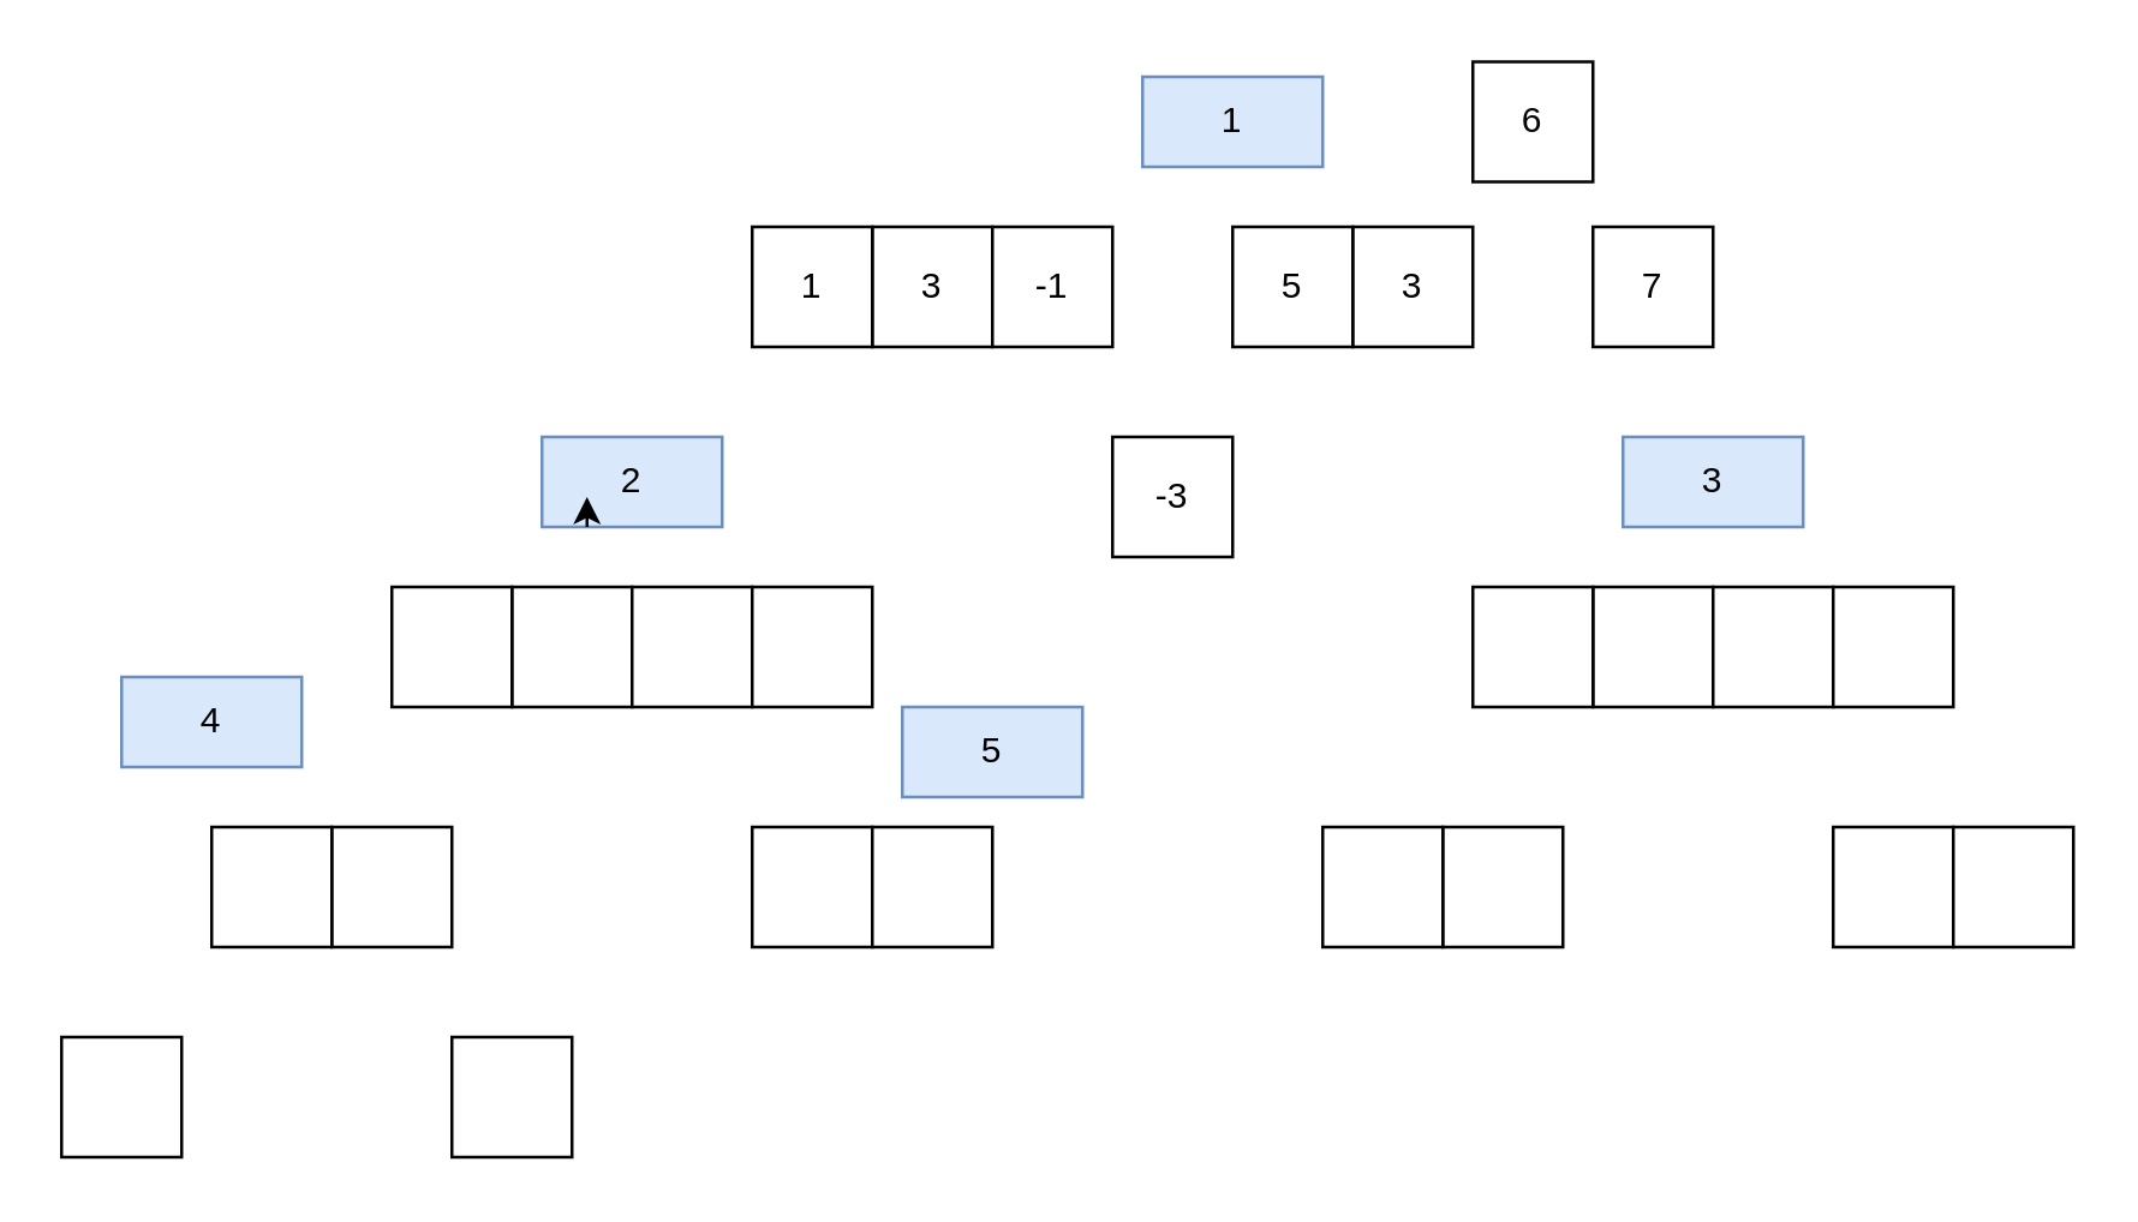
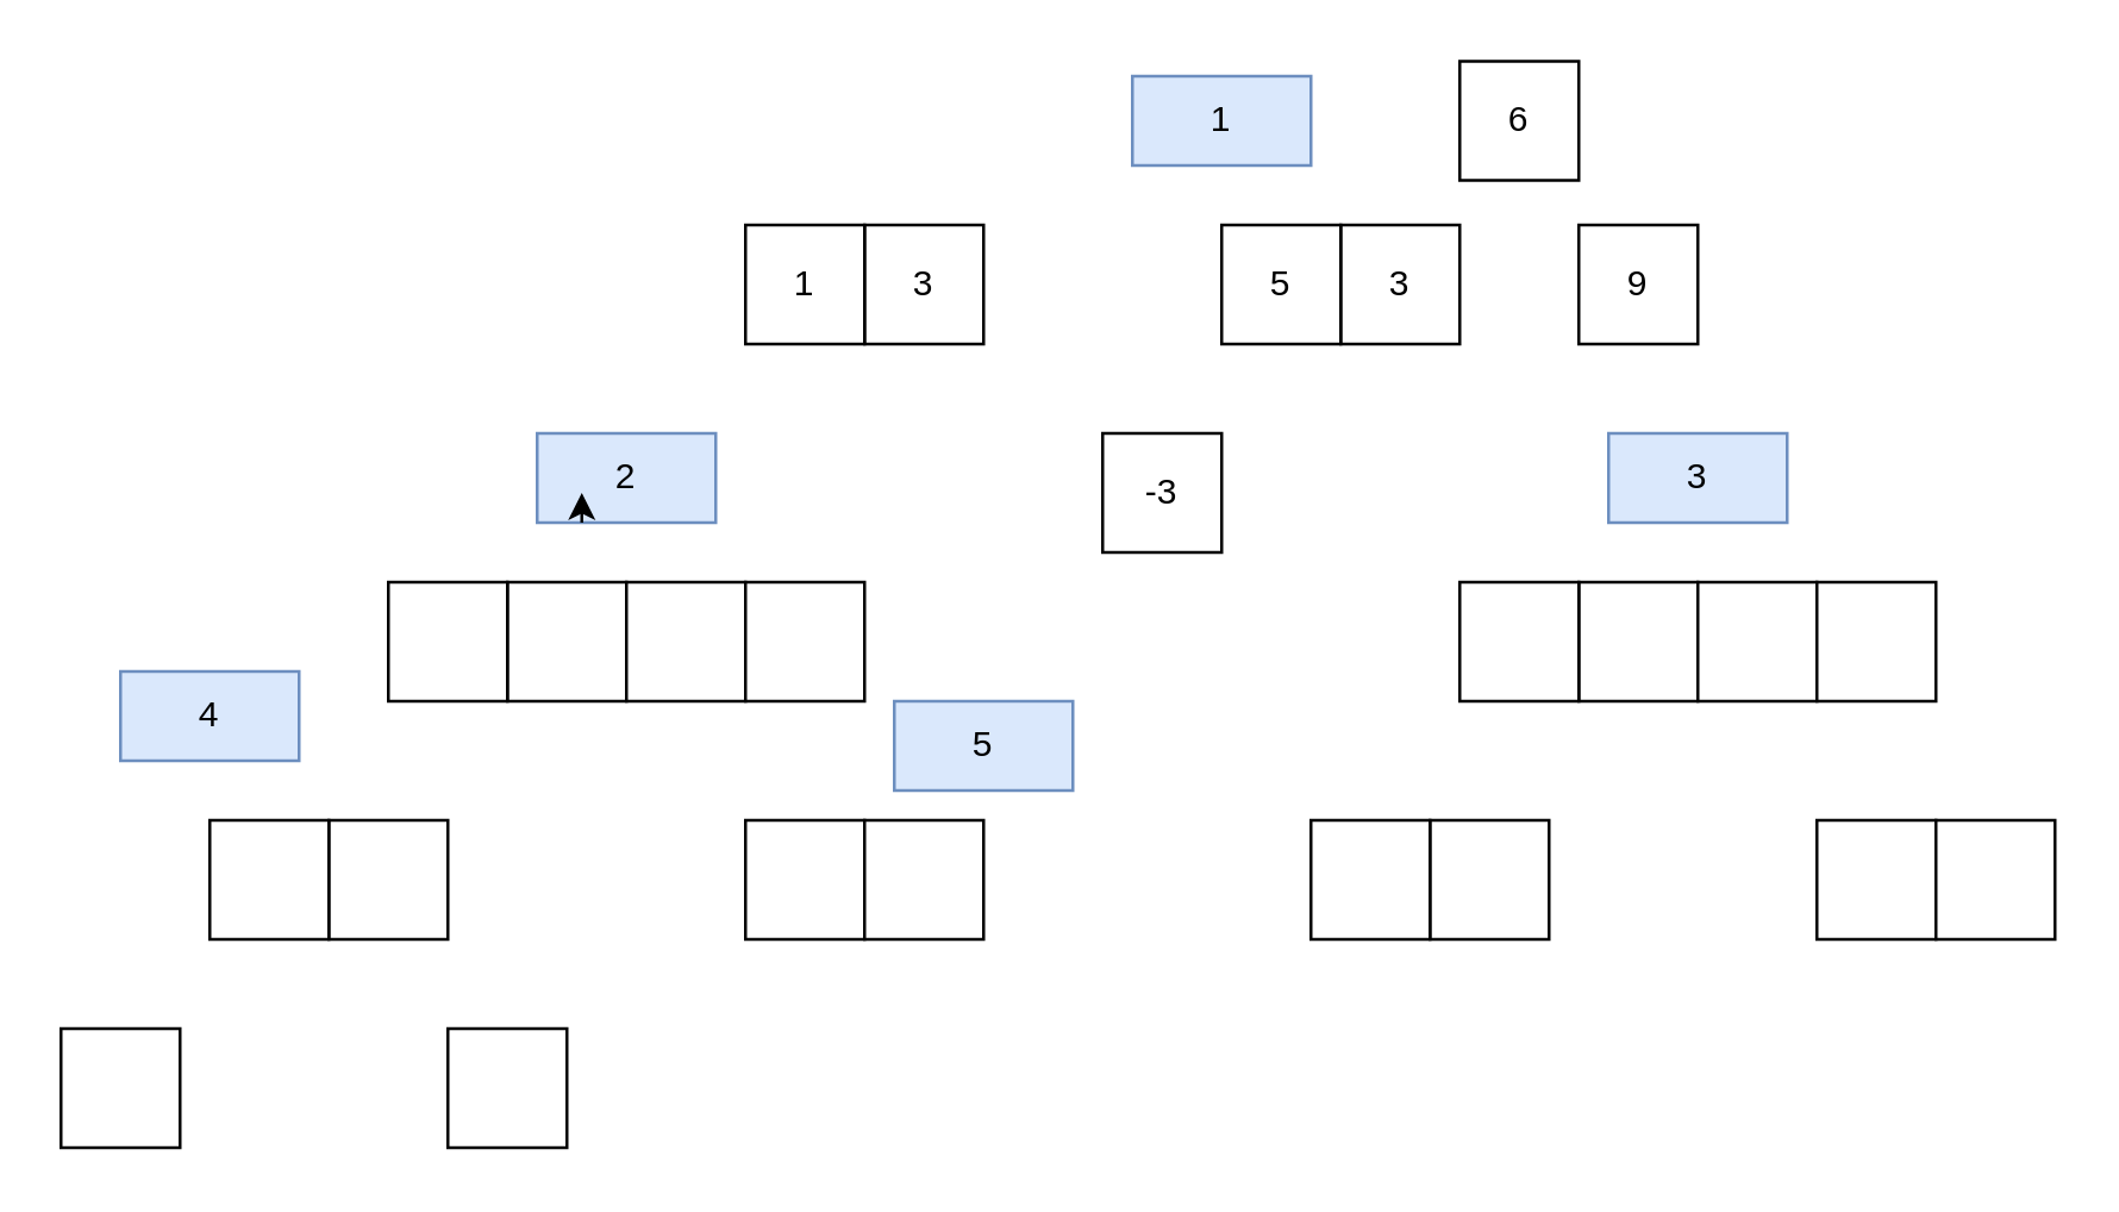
  <mxCell id="0" />
  <mxCell id="1" parent="0" />
  <mxCell id="2" value="3" style="rounded=0;whiteSpace=wrap;html=1;" vertex="1" parent="1"><mxGeometry x="290" y="75" width="40" height="40" as="geometry" /></mxCell>
  <mxCell id="3" value="1" style="rounded=0;whiteSpace=wrap;html=1;" vertex="1" parent="1"><mxGeometry x="250" y="75" width="40" height="40" as="geometry" /></mxCell>
- <mxCell id="4" value="-1" style="rounded=0;whiteSpace=wrap;html=1;" vertex="1" parent="1"><mxGeometry x="330" y="75" width="40" height="40" as="geometry" /></mxCell>
  <mxCell id="5" value="-3" style="rounded=0;whiteSpace=wrap;html=1;" vertex="1" parent="1"><mxGeometry x="370" y="145" width="40" height="40" as="geometry" /></mxCell>
  <mxCell id="6" value="3" style="rounded=0;whiteSpace=wrap;html=1;" vertex="1" parent="1"><mxGeometry x="450" y="75" width="40" height="40" as="geometry" /></mxCell>
  <mxCell id="7" value="5" style="rounded=0;whiteSpace=wrap;html=1;" vertex="1" parent="1"><mxGeometry x="410" y="75" width="40" height="40" as="geometry" /></mxCell>
  <mxCell id="8" value="6" style="rounded=0;whiteSpace=wrap;html=1;" vertex="1" parent="1"><mxGeometry x="490" y="20" width="40" height="40" as="geometry" /></mxCell>
- <mxCell id="9" value="7" style="rounded=0;whiteSpace=wrap;html=1;" vertex="1" parent="1"><mxGeometry x="530" y="75" width="40" height="40" as="geometry" /></mxCell>
+ <mxCell id="9" value="9" style="rounded=0;whiteSpace=wrap;html=1;" vertex="1" parent="1"><mxGeometry x="530" y="75" width="40" height="40" as="geometry" /></mxCell>
  <mxCell id="10" value="1" style="text;html=1;align=center;verticalAlign=middle;whiteSpace=wrap;rounded=0;fillColor=#dae8fc;strokeColor=#6c8ebf;" vertex="1" parent="1"><mxGeometry x="380" y="25" width="60" height="30" as="geometry" /></mxCell>
  <mxCell id="11" value="" style="rounded=0;whiteSpace=wrap;html=1;" vertex="1" parent="1"><mxGeometry x="170" y="195" width="40" height="40" as="geometry" /></mxCell>
  <mxCell id="12" value="" style="rounded=0;whiteSpace=wrap;html=1;" vertex="1" parent="1"><mxGeometry x="130" y="195" width="40" height="40" as="geometry" /></mxCell>
  <mxCell id="13" value="" style="rounded=0;whiteSpace=wrap;html=1;" vertex="1" parent="1"><mxGeometry x="210" y="195" width="40" height="40" as="geometry" /></mxCell>
  <mxCell id="14" value="" style="rounded=0;whiteSpace=wrap;html=1;" vertex="1" parent="1"><mxGeometry x="250" y="195" width="40" height="40" as="geometry" /></mxCell>
  <mxCell id="15" value="" style="rounded=0;whiteSpace=wrap;html=1;" vertex="1" parent="1"><mxGeometry x="530" y="195" width="40" height="40" as="geometry" /></mxCell>
  <mxCell id="16" value="" style="rounded=0;whiteSpace=wrap;html=1;" vertex="1" parent="1"><mxGeometry x="490" y="195" width="40" height="40" as="geometry" /></mxCell>
  <mxCell id="17" value="" style="rounded=0;whiteSpace=wrap;html=1;" vertex="1" parent="1"><mxGeometry x="570" y="195" width="40" height="40" as="geometry" /></mxCell>
  <mxCell id="18" value="" style="rounded=0;whiteSpace=wrap;html=1;" vertex="1" parent="1"><mxGeometry x="610" y="195" width="40" height="40" as="geometry" /></mxCell>
  <mxCell id="19" value="" style="rounded=0;whiteSpace=wrap;html=1;" vertex="1" parent="1"><mxGeometry x="110" y="275" width="40" height="40" as="geometry" /></mxCell>
  <mxCell id="20" value="" style="rounded=0;whiteSpace=wrap;html=1;" vertex="1" parent="1"><mxGeometry x="70" y="275" width="40" height="40" as="geometry" /></mxCell>
  <mxCell id="21" value="" style="rounded=0;whiteSpace=wrap;html=1;" vertex="1" parent="1"><mxGeometry x="250" y="275" width="40" height="40" as="geometry" /></mxCell>
  <mxCell id="22" value="" style="rounded=0;whiteSpace=wrap;html=1;" vertex="1" parent="1"><mxGeometry x="290" y="275" width="40" height="40" as="geometry" /></mxCell>
  <mxCell id="23" value="" style="rounded=0;whiteSpace=wrap;html=1;" vertex="1" parent="1"><mxGeometry x="480" y="275" width="40" height="40" as="geometry" /></mxCell>
  <mxCell id="24" value="" style="rounded=0;whiteSpace=wrap;html=1;" vertex="1" parent="1"><mxGeometry x="440" y="275" width="40" height="40" as="geometry" /></mxCell>
  <mxCell id="25" value="" style="rounded=0;whiteSpace=wrap;html=1;" vertex="1" parent="1"><mxGeometry x="610" y="275" width="40" height="40" as="geometry" /></mxCell>
  <mxCell id="26" value="" style="rounded=0;whiteSpace=wrap;html=1;" vertex="1" parent="1"><mxGeometry x="650" y="275" width="40" height="40" as="geometry" /></mxCell>
  <mxCell id="27" value="" style="rounded=0;whiteSpace=wrap;html=1;" vertex="1" parent="1"><mxGeometry x="20" y="345" width="40" height="40" as="geometry" /></mxCell>
  <mxCell id="28" value="" style="rounded=0;whiteSpace=wrap;html=1;" vertex="1" parent="1"><mxGeometry x="150" y="345" width="40" height="40" as="geometry" /></mxCell>
  <mxCell id="29" value="2" style="text;html=1;align=center;verticalAlign=middle;whiteSpace=wrap;rounded=0;fillColor=#dae8fc;strokeColor=#6c8ebf;" vertex="1" parent="1"><mxGeometry x="180" y="145" width="60" height="30" as="geometry" /></mxCell>
  <mxCell id="30" style="edgeStyle=orthogonalEdgeStyle;rounded=0;orthogonalLoop=1;jettySize=auto;html=1;exitX=0.25;exitY=1;exitDx=0;exitDy=0;entryX=0.25;entryY=0.667;entryDx=0;entryDy=0;entryPerimeter=0;" edge="1" parent="1" source="29" target="29"><mxGeometry relative="1" as="geometry" /></mxCell>
  <mxCell id="31" value="3" style="text;html=1;align=center;verticalAlign=middle;whiteSpace=wrap;rounded=0;fillColor=#dae8fc;strokeColor=#6c8ebf;" vertex="1" parent="1"><mxGeometry x="540" y="145" width="60" height="30" as="geometry" /></mxCell>
  <mxCell id="32" value="4" style="text;html=1;align=center;verticalAlign=middle;whiteSpace=wrap;rounded=0;fillColor=#dae8fc;strokeColor=#6c8ebf;" vertex="1" parent="1"><mxGeometry x="40" y="225" width="60" height="30" as="geometry" /></mxCell>
  <mxCell id="33" value="5" style="text;html=1;align=center;verticalAlign=middle;whiteSpace=wrap;rounded=0;fillColor=#dae8fc;strokeColor=#6c8ebf;" vertex="1" parent="1"><mxGeometry x="300" y="235" width="60" height="30" as="geometry" /></mxCell>
